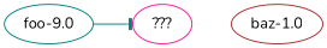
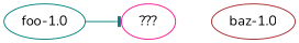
  digraph {
    rankdir=LR
    fontname=Nunito
    node [group=main fontname=Nunito]
    edge [fontname=Nunito]
-   n1 [label="foo-9.0" color=teal]
+   n1 [label="foo-1.0" color=teal]
    n2 [label="???" color=deeppink]
    n3 [label="baz-1.0" color=brown]
    n1 -> n2 [color=teal arrowhead=tee]
    n2 -> n3 [style=invis]
  }
